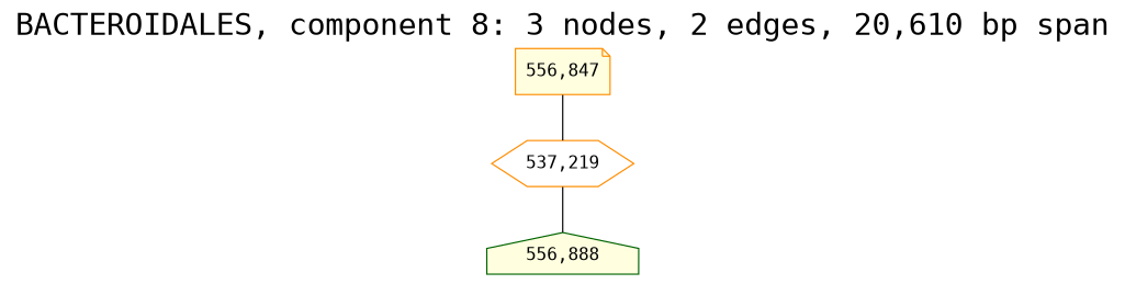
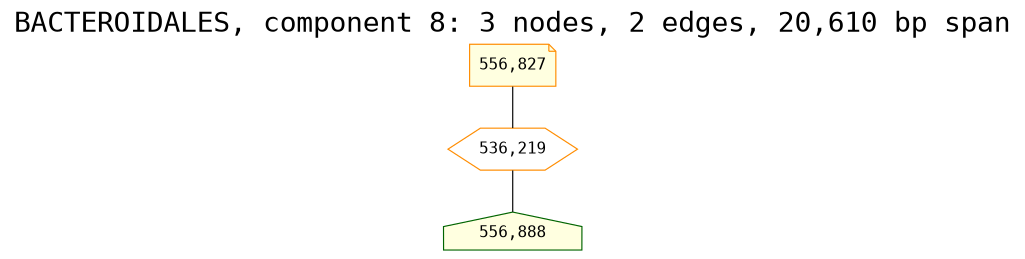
  graph {
    fontname="DejaVu Sans Mono"
    fontsize=24
    label="BACTEROIDALES, component 8: 3 nodes, 2 edges, 20,610 bp span"
    labelloc=t
    node [color=darkorange fillcolor=lightyellow fontcolor="#000000" fontname="DejaVu Sans Mono" style=filled]
    edge [fontname="DejaVu Sans Mono"]
-   "556,827" [shape=note label="556,847"]
-   "536,219" [fillcolor=white shape=hexagon label="537,219"]
+   "556,827" [shape=note]
+   "536,219" [fillcolor=white shape=hexagon]
    n3 [color=darkgreen label="556,888" shape=house]
    "556,827" -- "536,219"
    "536,219" -- n3
  }
